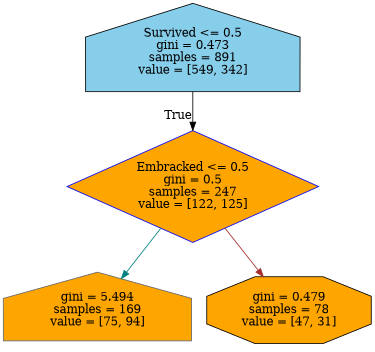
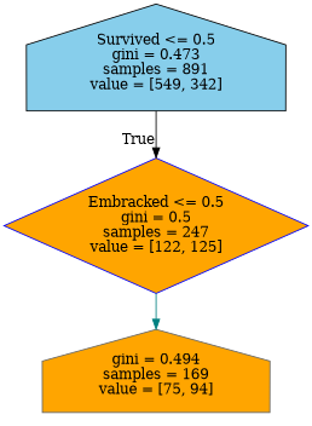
  digraph {
    node [color=black fillcolor=orange shape=house style=filled]
    n1 [fillcolor=skyblue label="Survived <= 0.5\ngini = 0.473\nsamples = 891\nvalue = [549, 342]"]
    n2 [color=blue label="Embracked <= 0.5\ngini = 0.5\nsamples = 247\nvalue = [122, 125]" shape=diamond]
-   n3 [color=gray40 label="gini = 5.494\nsamples = 169\nvalue = [75, 94]"]
-   n4 [label="gini = 0.479\nsamples = 78\nvalue = [47, 31]" shape=octagon]
+   n3 [color=gray40 label="gini = 0.494\nsamples = 169\nvalue = [75, 94]"]
    n1 -> n2 [color=black headlabel=True labelangle=45 labeldistance=2.5]
    n2 -> n3 [color=teal]
-   n2 -> n4 [color=brown]
  }
